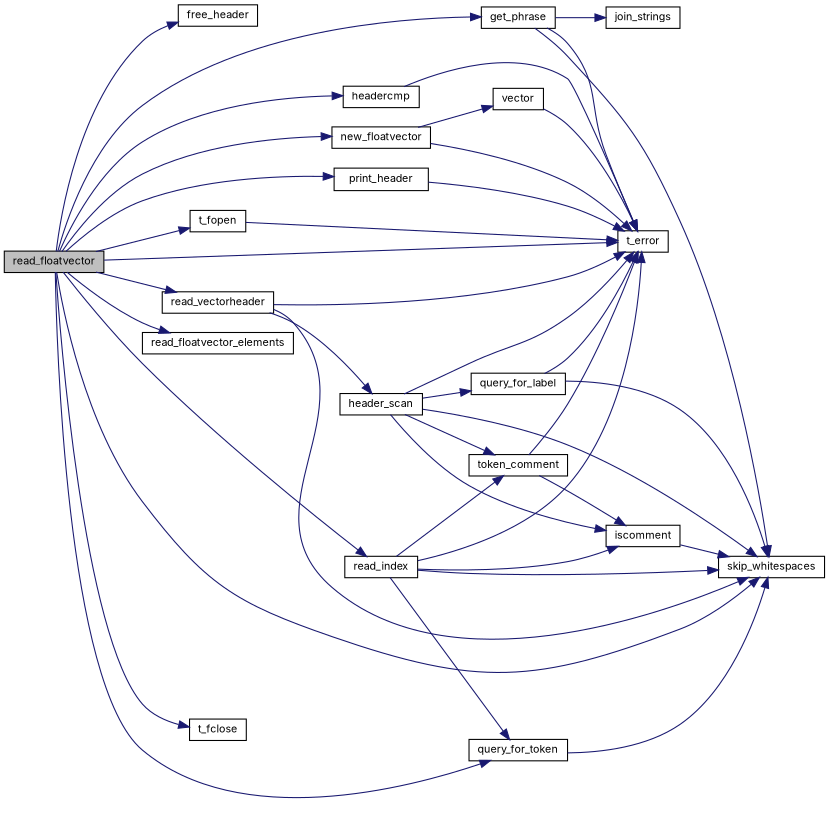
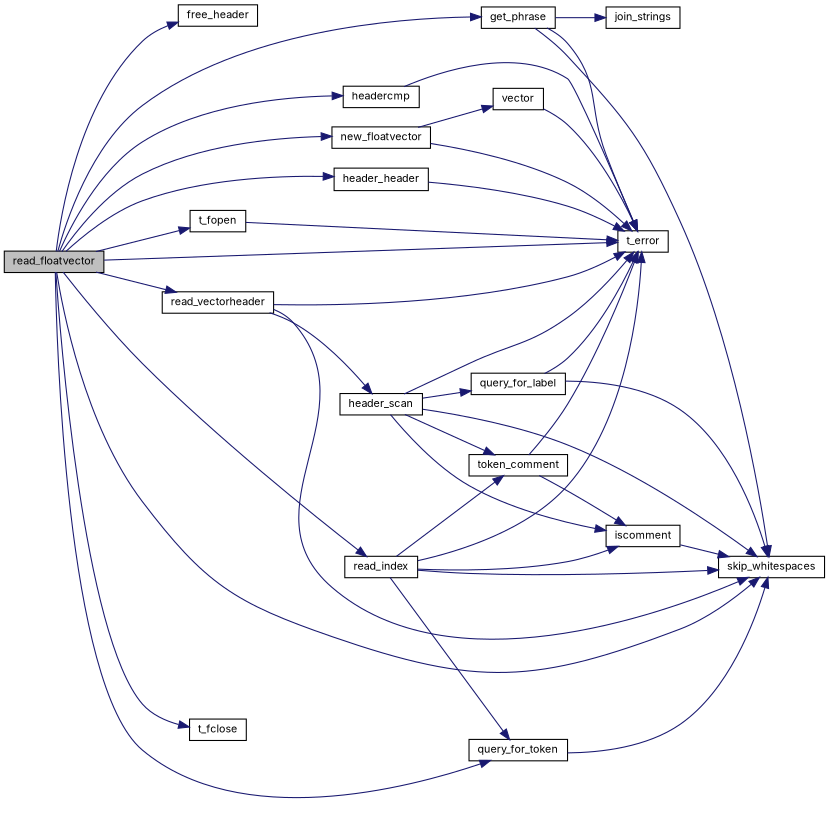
  digraph {
    fontname=Inter
    rankdir=LR
    node [color=black fontname=Inter fontsize=10 shape=record]
    edge [color=midnightblue fontname=Inter fontsize=10 labelfontname=FreeSans labelfontsize=10 style=solid]
    n1 [fillcolor=grey75 fontcolor=black height=0.2 label=read_floatvector style=filled width=0.4]
    n2 [height=0.2 label=free_header width=0.4]
    n3 [height=0.2 label=get_phrase width=0.4]
    n4 [height=0.2 label=skip_whitespaces width=0.4]
    n5 [height=0.2 label=t_error width=0.4]
    n6 [height=0.2 label=headercmp width=0.4]
    n7 [height=0.2 label=new_floatvector width=0.4]
-   n8 [height=0.2 label=print_header width=0.4]
+   n8 [height=0.2 label=header_header width=0.4]
    n9 [height=0.2 label=query_for_token width=0.4]
-   n10 [height=0.2 label=read_floatvector_elements width=0.4]
    n11 [height=0.2 label=read_index width=0.4]
    n12 [height=0.2 label=read_vectorheader width=0.4]
    n13 [height=0.2 label=t_fclose width=0.4]
    n14 [height=0.2 label=t_fopen width=0.4]
    n15 [height=0.2 label=join_strings width=0.4]
    n16 [height=0.2 label=vector width=0.4]
    n17 [height=0.2 label=iscomment width=0.4]
    n18 [height=0.2 label=token_comment width=0.4]
    n19 [height=0.2 label=header_scan width=0.4]
    n20 [height=0.2 label=query_for_label width=0.4]
    n1 -> n2
    n1 -> n3
    n1 -> n4
    n1 -> n5
    n1 -> n6
    n1 -> n7
    n1 -> n8
    n1 -> n9
-   n1 -> n10
    n1 -> n11
    n1 -> n12
    n1 -> n13
    n1 -> n14
    n3 -> n4
    n3 -> n5
    n3 -> n15
    n6 -> n5
    n7 -> n5
    n7 -> n16
    n8 -> n5
    n9 -> n4
    n11 -> n4
    n11 -> n5
    n11 -> n9
    n11 -> n17
    n11 -> n18
    n12 -> n4
    n12 -> n5
    n12 -> n19
    n14 -> n5
    n16 -> n5
    n17 -> n4
    n18 -> n5
    n18 -> n17
    n19 -> n4
    n19 -> n5
    n19 -> n17
    n19 -> n18
    n19 -> n20
    n20 -> n4
    n20 -> n5
  }
